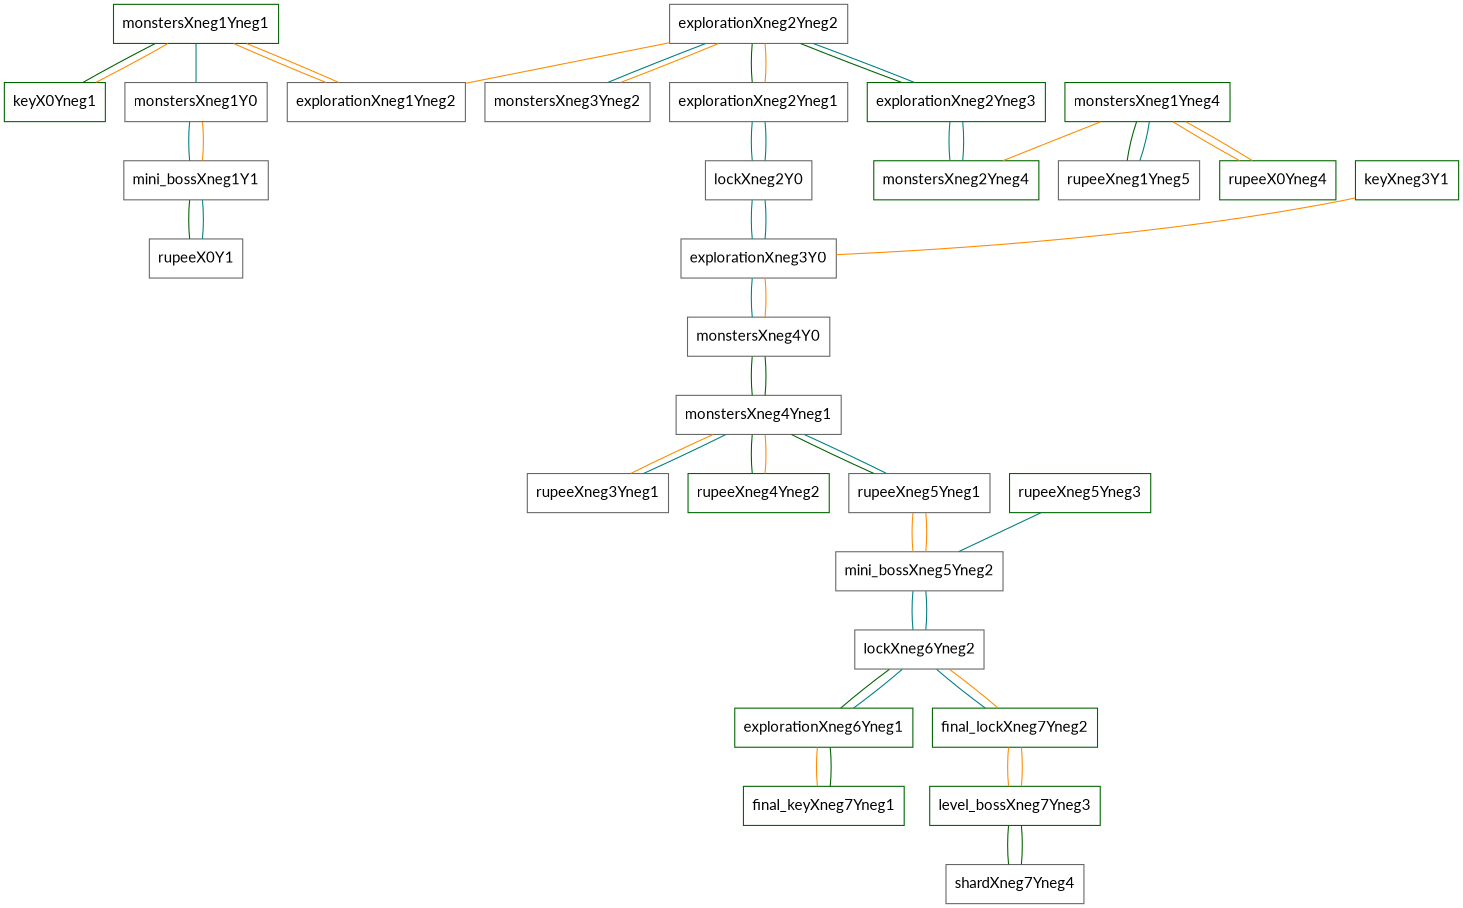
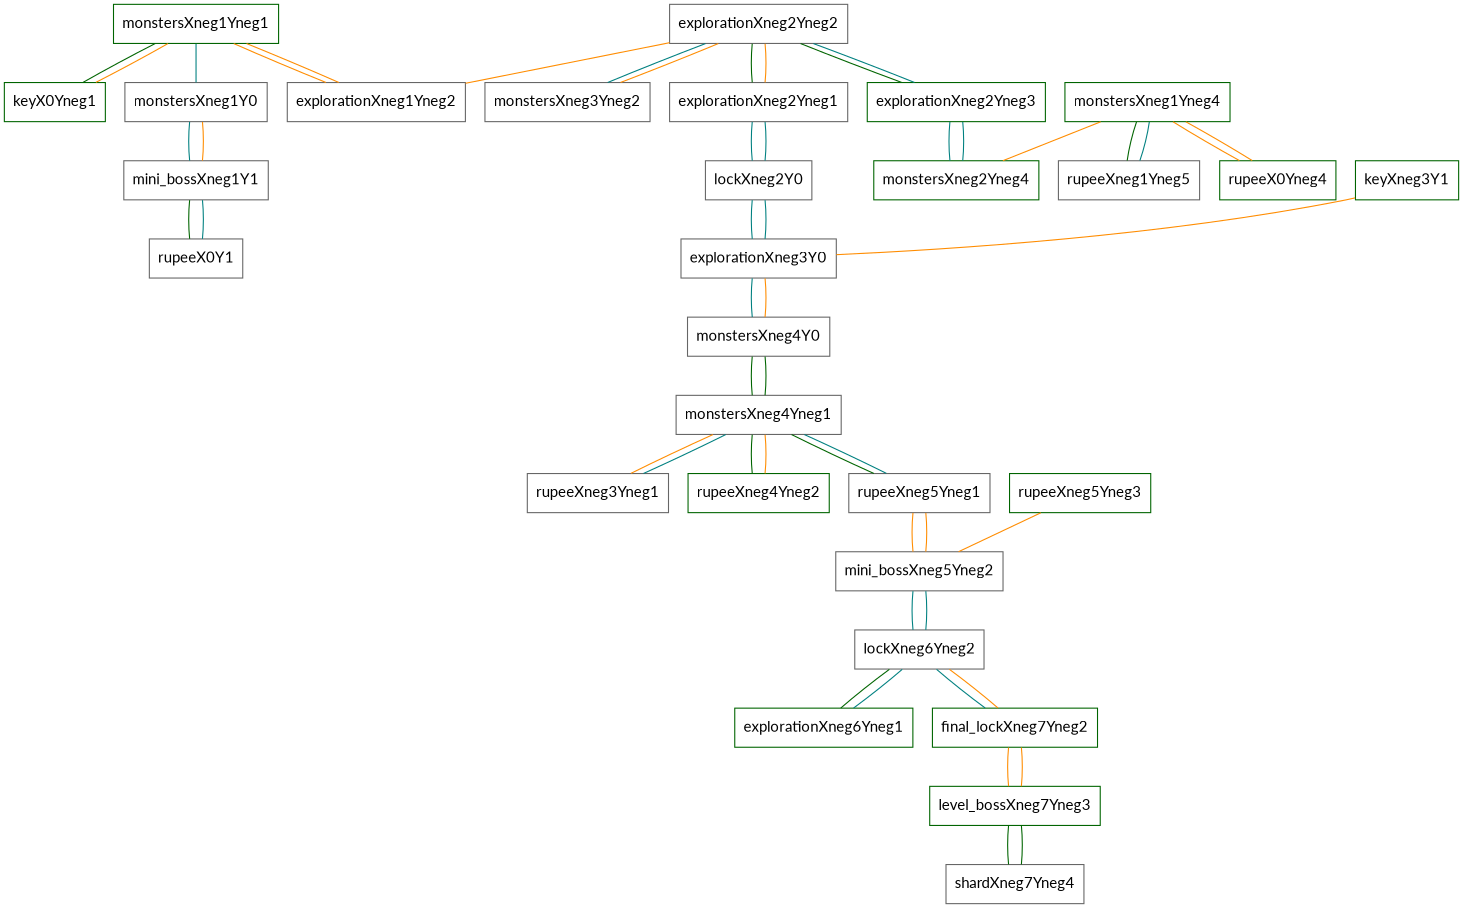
  graph {
    fontname=Lato
    node [color=gray40 fontname=Lato shape=box]
    edge [color=darkorange fontname=Lato]
    n1 [label=monstersXneg1Y0]
    mini_bossXneg1Y1
    rupeeX0Y1
    monstersXneg1Yneg1 [color=darkgreen]
    keyX0Yneg1 [color=darkgreen]
    explorationXneg1Yneg2
    explorationXneg2Yneg2
    explorationXneg2Yneg3 [color=darkgreen]
    monstersXneg3Yneg2
    explorationXneg2Yneg1
    monstersXneg2Yneg4 [color=darkgreen]
    lockXneg2Y0
    explorationXneg3Y0
    monstersXneg1Yneg4 [color=darkgreen]
    rupeeXneg1Yneg5
    rupeeX0Yneg4 [color=darkgreen]
    monstersXneg4Y0
    monstersXneg4Yneg1
    keyXneg3Y1 [color=darkgreen]
    rupeeXneg5Yneg1
    rupeeXneg3Yneg1
    rupeeXneg4Yneg2 [color=darkgreen]
    mini_bossXneg5Yneg2
    lockXneg6Yneg2
    explorationXneg6Yneg1 [color=darkgreen]
    final_lockXneg7Yneg2 [color=darkgreen]
    rupeeXneg5Yneg3 [color=darkgreen]
-   final_keyXneg7Yneg1 [color=darkgreen]
    level_bossXneg7Yneg3 [color=darkgreen]
    shardXneg7Yneg4
    n1 -- mini_bossXneg1Y1 [color=teal]
    mini_bossXneg1Y1 -- n1
    mini_bossXneg1Y1 -- rupeeX0Y1 [color=darkgreen]
    rupeeX0Y1 -- mini_bossXneg1Y1 [color=teal]
    monstersXneg1Yneg1 -- n1 [color=teal]
    monstersXneg1Yneg1 -- keyX0Yneg1 [color=darkgreen]
    monstersXneg1Yneg1 -- explorationXneg1Yneg2
    keyX0Yneg1 -- monstersXneg1Yneg1
    explorationXneg1Yneg2 -- monstersXneg1Yneg1
    explorationXneg2Yneg2 -- explorationXneg1Yneg2
    explorationXneg2Yneg2 -- explorationXneg2Yneg3 [color=darkgreen]
    explorationXneg2Yneg2 -- monstersXneg3Yneg2 [color=teal]
    explorationXneg2Yneg2 -- explorationXneg2Yneg1 [color=darkgreen]
    explorationXneg2Yneg3 -- explorationXneg2Yneg2 [color=teal]
    explorationXneg2Yneg3 -- monstersXneg2Yneg4 [color=teal]
    monstersXneg3Yneg2 -- explorationXneg2Yneg2
    explorationXneg2Yneg1 -- explorationXneg2Yneg2
    explorationXneg2Yneg1 -- lockXneg2Y0 [color=teal]
    monstersXneg2Yneg4 -- explorationXneg2Yneg3 [color=teal]
    lockXneg2Y0 -- explorationXneg2Yneg1 [color=teal]
    lockXneg2Y0 -- explorationXneg3Y0 [color=teal]
    explorationXneg3Y0 -- lockXneg2Y0 [color=teal]
    explorationXneg3Y0 -- monstersXneg4Y0 [color=teal]
    monstersXneg1Yneg4 -- monstersXneg2Yneg4
    monstersXneg1Yneg4 -- rupeeXneg1Yneg5 [color=darkgreen]
    monstersXneg1Yneg4 -- rupeeX0Yneg4
    rupeeXneg1Yneg5 -- monstersXneg1Yneg4 [color=teal]
    rupeeX0Yneg4 -- monstersXneg1Yneg4
    monstersXneg4Y0 -- explorationXneg3Y0
    monstersXneg4Y0 -- monstersXneg4Yneg1 [color=darkgreen]
    monstersXneg4Yneg1 -- monstersXneg4Y0 [color=darkgreen]
    monstersXneg4Yneg1 -- rupeeXneg5Yneg1 [color=darkgreen]
    monstersXneg4Yneg1 -- rupeeXneg3Yneg1
    monstersXneg4Yneg1 -- rupeeXneg4Yneg2 [color=darkgreen]
    keyXneg3Y1 -- explorationXneg3Y0
    rupeeXneg5Yneg1 -- monstersXneg4Yneg1 [color=teal]
    rupeeXneg5Yneg1 -- mini_bossXneg5Yneg2
    rupeeXneg3Yneg1 -- monstersXneg4Yneg1 [color=teal]
    rupeeXneg4Yneg2 -- monstersXneg4Yneg1
    mini_bossXneg5Yneg2 -- rupeeXneg5Yneg1
    mini_bossXneg5Yneg2 -- lockXneg6Yneg2 [color=teal]
    lockXneg6Yneg2 -- mini_bossXneg5Yneg2 [color=teal]
    lockXneg6Yneg2 -- explorationXneg6Yneg1 [color=darkgreen]
    lockXneg6Yneg2 -- final_lockXneg7Yneg2 [color=teal]
    explorationXneg6Yneg1 -- lockXneg6Yneg2 [color=teal]
-   explorationXneg6Yneg1 -- final_keyXneg7Yneg1
    final_lockXneg7Yneg2 -- lockXneg6Yneg2
    final_lockXneg7Yneg2 -- level_bossXneg7Yneg3
-   rupeeXneg5Yneg3 -- mini_bossXneg5Yneg2 [color=teal]
-   final_keyXneg7Yneg1 -- explorationXneg6Yneg1 [color=darkgreen]
+   rupeeXneg5Yneg3 -- mini_bossXneg5Yneg2
    level_bossXneg7Yneg3 -- final_lockXneg7Yneg2
    level_bossXneg7Yneg3 -- shardXneg7Yneg4 [color=darkgreen]
    shardXneg7Yneg4 -- level_bossXneg7Yneg3 [color=darkgreen]
  }
